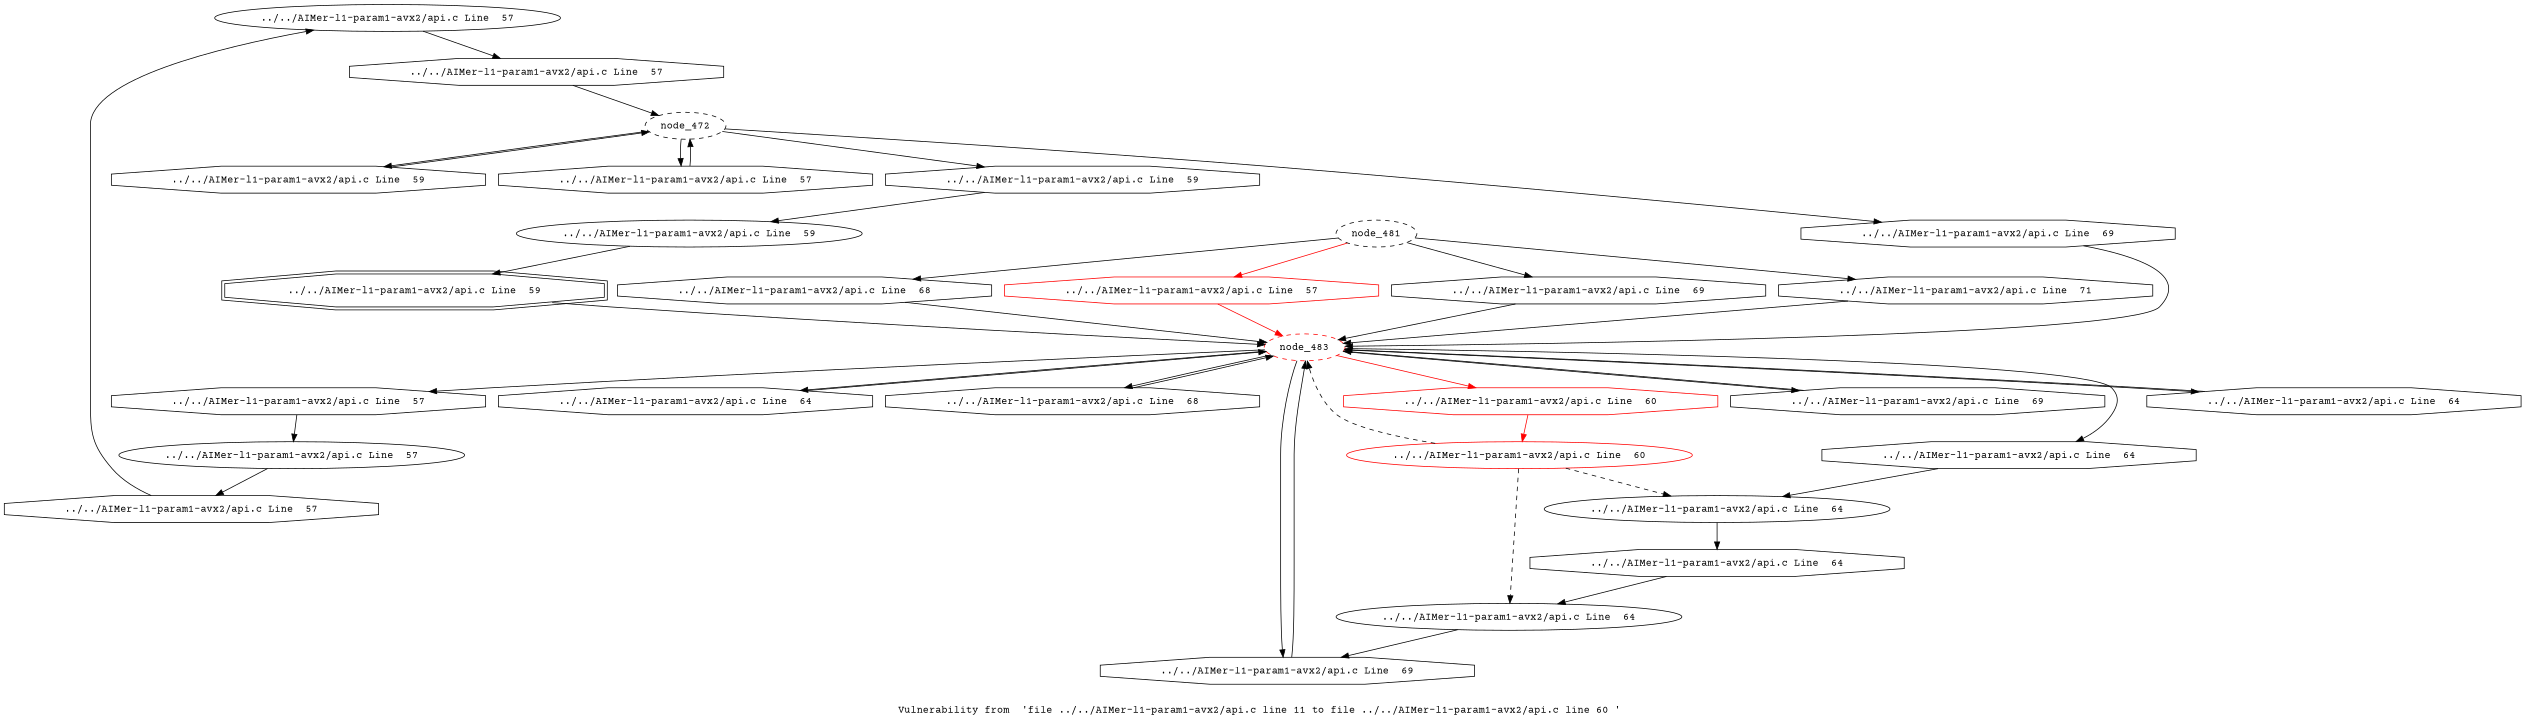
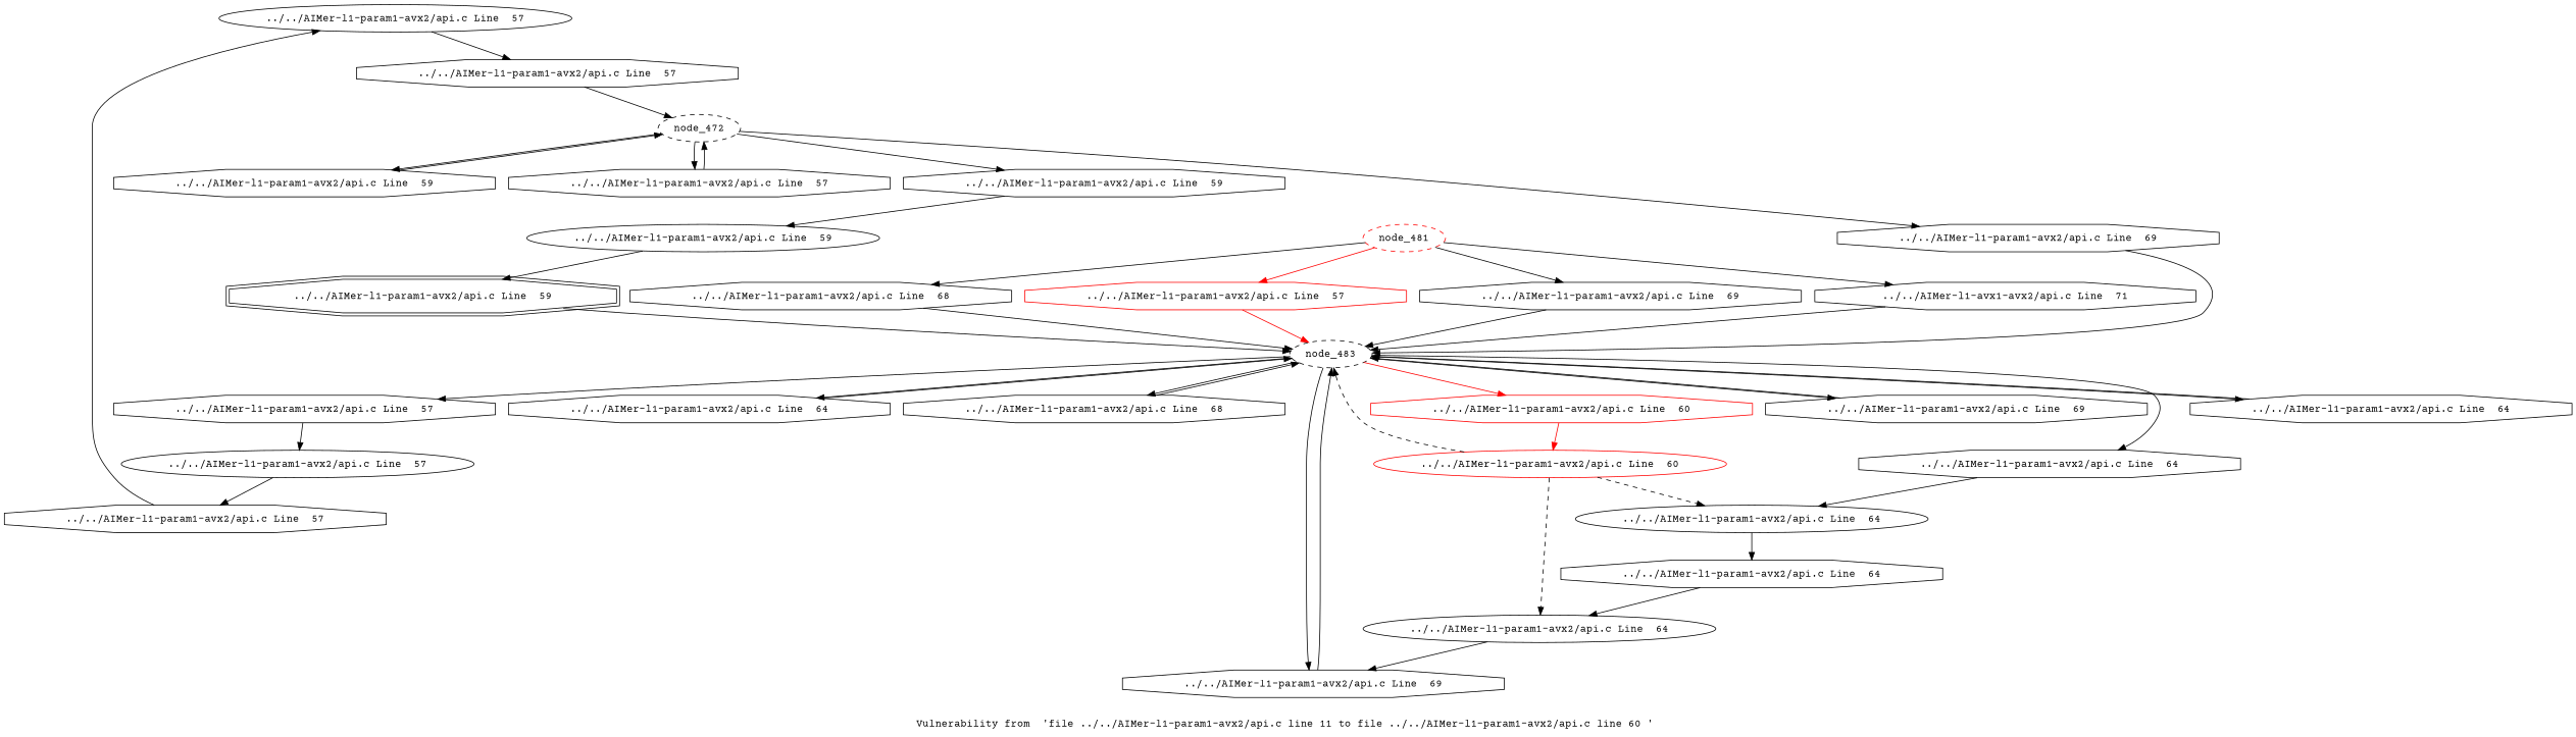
  digraph {
    fontname="Courier Prime"
    label="Vulnerability from  'file ../../AIMer-l1-param1-avx2/api.c line 11 to file ../../AIMer-l1-param1-avx2/api.c line 60 ' "
    node [fontname="Courier Prime" shape=octagon style=solid]
    edge [fontname="Courier Prime"]
    n1 [label="../../AIMer-l1-param1-avx2/api.c Line  57" shape=ellipse]
    n2 [label="../../AIMer-l1-param1-avx2/api.c Line  57"]
    n3 [label=node_472 shape=ellipse style=dashed]
    n4 [label="../../AIMer-l1-param1-avx2/api.c Line  59"]
    n5 [label="../../AIMer-l1-param1-avx2/api.c Line  69"]
    n6 [label="../../AIMer-l1-param1-avx2/api.c Line  59"]
    n7 [label="../../AIMer-l1-param1-avx2/api.c Line  57"]
    n8 [label="../../AIMer-l1-param1-avx2/api.c Line  64"]
-   node_483 [color=red shape=ellipse style=dashed]
+   node_483 [color=black shape=ellipse style=dashed]
    n10 [label="../../AIMer-l1-param1-avx2/api.c Line  64"]
    n11 [label="../../AIMer-l1-param1-avx2/api.c Line  68"]
    n12 [label="../../AIMer-l1-param1-avx2/api.c Line  57"]
    n13 [label="../../AIMer-l1-param1-avx2/api.c Line  69"]
    n14 [color=red label="../../AIMer-l1-param1-avx2/api.c Line  60"]
    n15 [label="../../AIMer-l1-param1-avx2/api.c Line  64"]
    n16 [label="../../AIMer-l1-param1-avx2/api.c Line  69"]
    n17 [label="../../AIMer-l1-param1-avx2/api.c Line  57" shape=ellipse]
    n18 [color=red label="../../AIMer-l1-param1-avx2/api.c Line  60" shape=ellipse]
    n19 [label="../../AIMer-l1-param1-avx2/api.c Line  64" shape=ellipse]
    n20 [label="../../AIMer-l1-param1-avx2/api.c Line  59" shape=doubleoctagon]
    n21 [label="../../AIMer-l1-param1-avx2/api.c Line  57"]
    n22 [color=red label="../../AIMer-l1-param1-avx2/api.c Line  57"]
    n23 [label="../../AIMer-l1-param1-avx2/api.c Line  64" shape=ellipse]
    n24 [label="../../AIMer-l1-param1-avx2/api.c Line  64"]
    n25 [label="../../AIMer-l1-param1-avx2/api.c Line  59" shape=ellipse]
-   node_481 [color=black shape=ellipse style=dashed]
+   node_481 [color=red shape=ellipse style=dashed]
    n27 [label="../../AIMer-l1-param1-avx2/api.c Line  69"]
-   n28 [label="../../AIMer-l1-param1-avx2/api.c Line  71"]
+   n28 [label="../../AIMer-l1-avx1-avx2/api.c Line  71"]
    n29 [label="../../AIMer-l1-param1-avx2/api.c Line  68"]
    n1 -> n2
    n2 -> n3
    n3 -> n4
    n3 -> n5
    n3 -> n6
    n3 -> n7
    n4 -> n25
    n5 -> node_483
    n6 -> n3
    n7 -> n3
    n8 -> node_483
    node_483 -> n8
    node_483 -> n10
    node_483 -> n11
    node_483 -> n12
    node_483 -> n13
    node_483 -> n14 [color=red]
    node_483 -> n15
    node_483 -> n16
    n10 -> node_483
    n11 -> node_483
    n12 -> n17
    n13 -> node_483
    n14 -> n18 [color=red]
    n15 -> n19
    n16 -> node_483
    n17 -> n21
    n18 -> node_483 [style=dashed]
    n18 -> n19 [style=dashed]
    n18 -> n23 [style=dashed]
    n19 -> n24
    n20 -> node_483
    n21 -> n1
    n22 -> node_483 [color=red]
    n23 -> n13
    n24 -> n23
    n25 -> n20
    node_481 -> n22 [color=red]
    node_481 -> n27
    node_481 -> n28
    node_481 -> n29
    n27 -> node_483
    n28 -> node_483
    n29 -> node_483
  }
